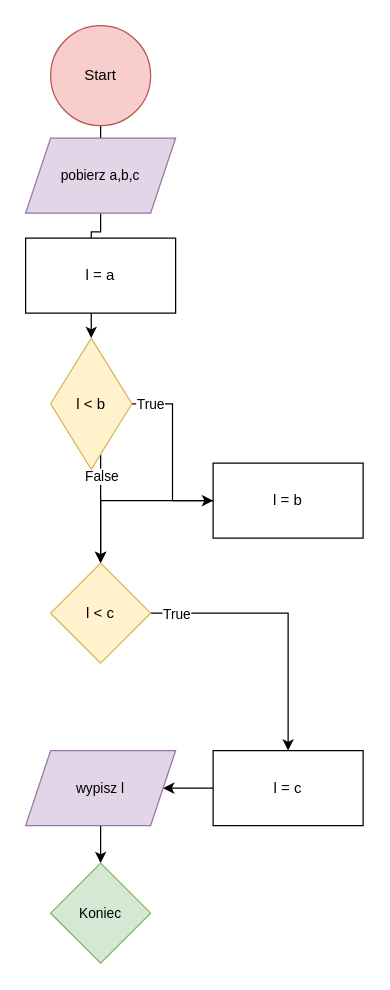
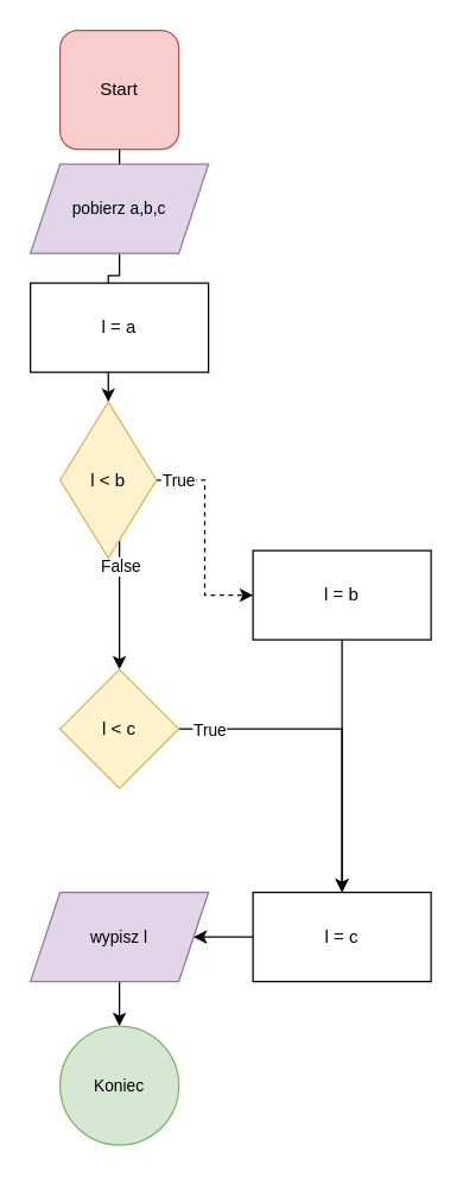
  <mxCell id="0" />
  <mxCell id="1" parent="0" />
  <mxCell id="2" style="edgeStyle=orthogonalEdgeStyle;rounded=0;orthogonalLoop=1;jettySize=auto;html=1;" parent="1" source="3" target="7" edge="1"><mxGeometry relative="1" as="geometry" /></mxCell>
- <mxCell id="3" value="Start" style="ellipse;whiteSpace=wrap;html=1;aspect=fixed;fillColor=#f8cecc;strokeColor=#b85450;" parent="1" vertex="1"><mxGeometry x="40" width="80" height="80" as="geometry" y="20" /></mxCell>
- <mxCell id="4" value="True" style="edgeStyle=orthogonalEdgeStyle;rounded=0;orthogonalLoop=1;jettySize=auto;html=1;exitX=1;exitY=0.5;exitDx=0;exitDy=0;" parent="1" source="7" target="12" edge="1"><mxGeometry x="-0.789" relative="1" as="geometry"><mxPoint as="offset" /></mxGeometry></mxCell>
+ <mxCell id="3" value="Start" style="whiteSpace=wrap;html=1;aspect=fixed;fillColor=#f8cecc;strokeColor=#b85450;rounded=1;" parent="1" vertex="1"><mxGeometry x="40" width="80" height="80" as="geometry" y="20" /></mxCell>
+ <mxCell id="4" value="True" style="edgeStyle=orthogonalEdgeStyle;rounded=0;orthogonalLoop=1;jettySize=auto;html=1;exitX=1;exitY=0.5;exitDx=0;exitDy=0;dashed=1;" parent="1" source="7" target="12" edge="1"><mxGeometry x="-0.789" relative="1" as="geometry"><mxPoint as="offset" /></mxGeometry></mxCell>
  <mxCell id="5" style="edgeStyle=orthogonalEdgeStyle;rounded=0;orthogonalLoop=1;jettySize=auto;html=1;entryX=0.5;entryY=0;entryDx=0;entryDy=0;" parent="1" source="7" target="10" edge="1"><mxGeometry relative="1" as="geometry"><Array as="points"><mxPoint x="80" y="340" /><mxPoint x="80" y="340" /></Array></mxGeometry></mxCell>
  <mxCell id="6" value="False" style="edgeLabel;html=1;align=center;verticalAlign=middle;resizable=0;points=[];" parent="5" vertex="1" connectable="0"><mxGeometry x="-0.7" y="-1" relative="1" as="geometry"><mxPoint x="1" y="5" as="offset" /></mxGeometry></mxCell>
  <mxCell id="7" value="l &amp;lt; b" style="rhombus;whiteSpace=wrap;html=1;fillColor=#fff2cc;strokeColor=#d6b656;" parent="1" vertex="1"><mxGeometry x="40" y="270" width="65" height="105" as="geometry" /></mxCell>
  <mxCell id="8" style="edgeStyle=orthogonalEdgeStyle;rounded=0;orthogonalLoop=1;jettySize=auto;html=1;exitX=1;exitY=0.5;exitDx=0;exitDy=0;entryX=0.5;entryY=0;entryDx=0;entryDy=0;" parent="1" source="10" target="15" edge="1"><mxGeometry relative="1" as="geometry" /></mxCell>
  <mxCell id="9" value="True" style="edgeLabel;html=1;align=center;verticalAlign=middle;resizable=0;points=[];" parent="8" vertex="1" connectable="0"><mxGeometry x="-0.815" relative="1" as="geometry"><mxPoint as="offset" /></mxGeometry></mxCell>
  <mxCell id="10" value="l &amp;lt; c" style="rhombus;whiteSpace=wrap;html=1;fillColor=#fff2cc;strokeColor=#d6b656;" parent="1" vertex="1"><mxGeometry x="40" y="450" width="80" height="80" as="geometry" /></mxCell>
- <mxCell id="11" style="edgeStyle=orthogonalEdgeStyle;rounded=0;orthogonalLoop=1;jettySize=auto;html=1;entryX=0.5;entryY=0;entryDx=0;entryDy=0;" parent="1" source="12" target="10" edge="1"><mxGeometry relative="1" as="geometry" /></mxCell>
+ <mxCell id="11" style="edgeStyle=orthogonalEdgeStyle;rounded=0;orthogonalLoop=1;jettySize=auto;html=1;" parent="1" source="12" target="15" edge="1"><mxGeometry relative="1" as="geometry" /></mxCell>
  <mxCell id="12" value="l = b" style="rounded=0;whiteSpace=wrap;html=1;" parent="1" vertex="1"><mxGeometry x="170" y="370" width="120" height="60" as="geometry" /></mxCell>
  <mxCell id="13" value="l = a" style="rounded=0;whiteSpace=wrap;html=1;" parent="1" vertex="1"><mxGeometry x="20" y="190" width="120" height="60" as="geometry" /></mxCell>
  <mxCell id="14" style="edgeStyle=orthogonalEdgeStyle;rounded=0;orthogonalLoop=1;jettySize=auto;html=1;fontSize=11;" parent="1" source="15" target="18" edge="1"><mxGeometry relative="1" as="geometry" /></mxCell>
  <mxCell id="15" value="l = c" style="rounded=0;whiteSpace=wrap;html=1;" parent="1" vertex="1"><mxGeometry x="170" y="600" width="120" height="60" as="geometry" /></mxCell>
  <mxCell id="16" value="pobierz a,b,c" style="shape=parallelogram;perimeter=parallelogramPerimeter;whiteSpace=wrap;html=1;fixedSize=1;fontSize=11;fillColor=#e1d5e7;strokeColor=#9673a6;" parent="1" vertex="1"><mxGeometry x="20" y="110" width="120" height="60" as="geometry" /></mxCell>
  <mxCell id="17" style="edgeStyle=orthogonalEdgeStyle;rounded=0;orthogonalLoop=1;jettySize=auto;html=1;fontSize=11;" parent="1" source="18" target="19" edge="1"><mxGeometry relative="1" as="geometry" /></mxCell>
  <mxCell id="18" value="wypisz l" style="shape=parallelogram;perimeter=parallelogramPerimeter;whiteSpace=wrap;html=1;fixedSize=1;fontSize=11;fillColor=#e1d5e7;strokeColor=#9673a6;" parent="1" vertex="1"><mxGeometry x="20" y="600" width="120" height="60" as="geometry" /></mxCell>
- <mxCell id="19" value="Koniec" style="rhombus;whiteSpace=wrap;html=1;aspect=fixed;fontSize=11;fillColor=#d5e8d4;strokeColor=#82b366;" parent="1" vertex="1"><mxGeometry x="40" y="690" width="80" height="80" as="geometry" /></mxCell>
+ <mxCell id="19" value="Koniec" style="ellipse;whiteSpace=wrap;html=1;aspect=fixed;fontSize=11;fillColor=#d5e8d4;strokeColor=#82b366;" parent="1" vertex="1"><mxGeometry x="40" y="690" width="80" height="80" as="geometry" /></mxCell>
